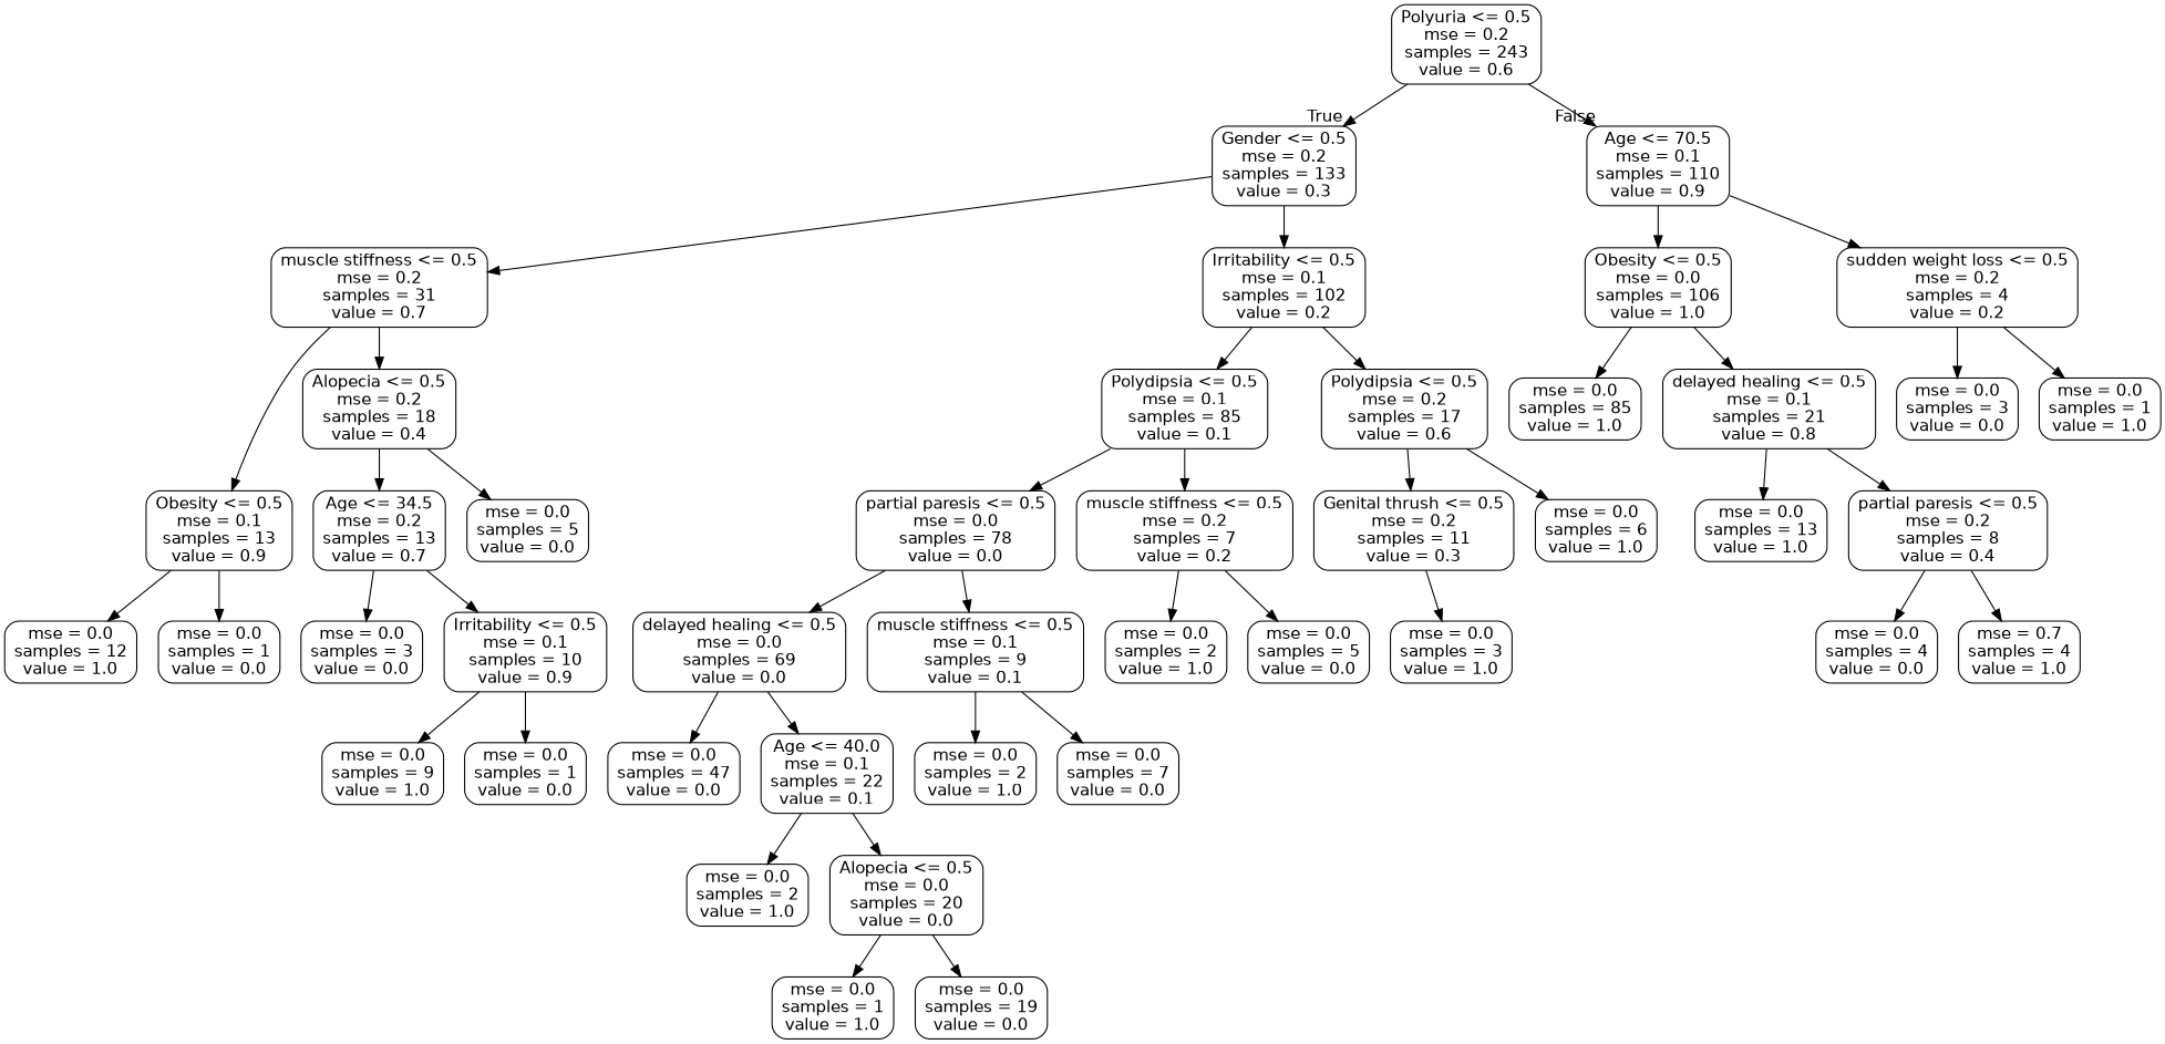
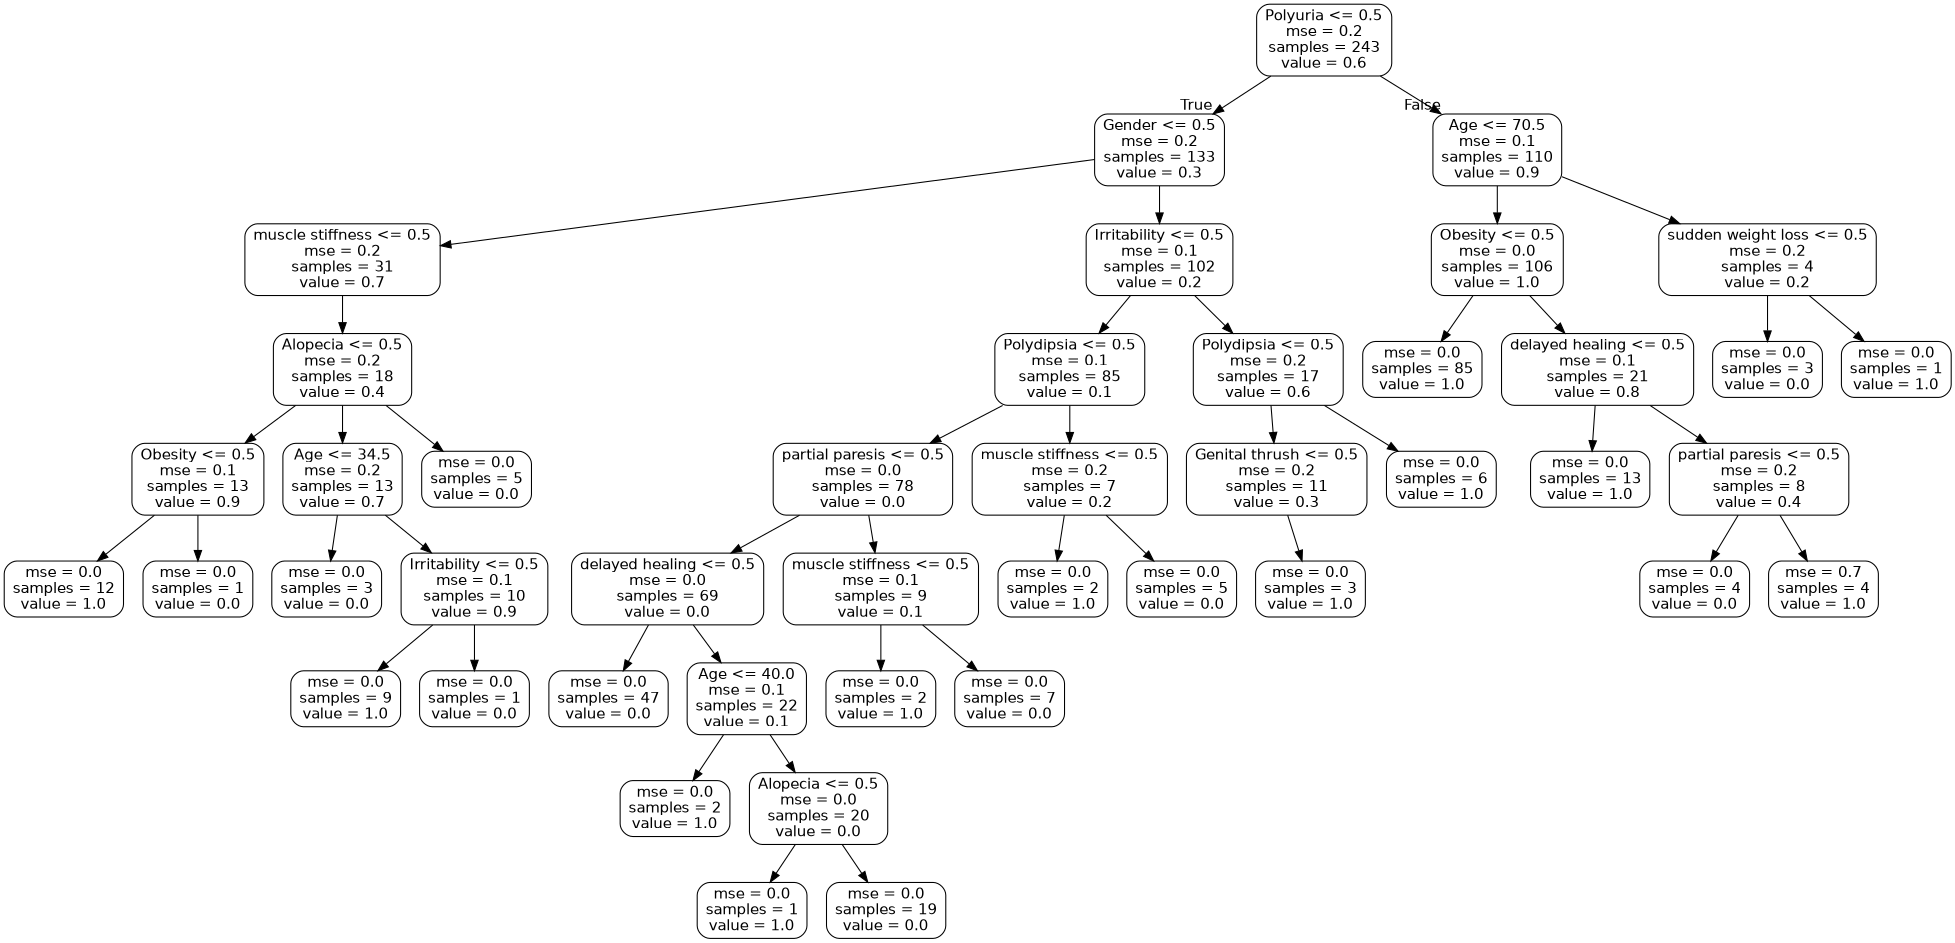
  digraph {
    node [color=black fontname=helvetica shape=box style=rounded]
    edge [fontname=helvetica]
    n1 [label="Polyuria <= 0.5\nmse = 0.2\nsamples = 243\nvalue = 0.6"]
    n2 [label="Gender <= 0.5\nmse = 0.2\nsamples = 133\nvalue = 0.3"]
    n3 [label="Age <= 70.5\nmse = 0.1\nsamples = 110\nvalue = 0.9"]
    n4 [label="muscle stiffness <= 0.5\nmse = 0.2\nsamples = 31\nvalue = 0.7"]
    n5 [label="Irritability <= 0.5\nmse = 0.1\nsamples = 102\nvalue = 0.2"]
    n6 [label="Obesity <= 0.5\nmse = 0.0\nsamples = 106\nvalue = 1.0"]
    n7 [label="sudden weight loss <= 0.5\nmse = 0.2\nsamples = 4\nvalue = 0.2"]
    n8 [label="Alopecia <= 0.5\nmse = 0.2\nsamples = 18\nvalue = 0.4"]
    n9 [label="Obesity <= 0.5\nmse = 0.1\nsamples = 13\nvalue = 0.9"]
    n10 [label="Polydipsia <= 0.5\nmse = 0.1\nsamples = 85\nvalue = 0.1"]
    n11 [label="Polydipsia <= 0.5\nmse = 0.2\nsamples = 17\nvalue = 0.6"]
    n12 [label="Age <= 34.5\nmse = 0.2\nsamples = 13\nvalue = 0.7"]
    n13 [label="mse = 0.0\nsamples = 5\nvalue = 0.0"]
    n14 [label="mse = 0.0\nsamples = 12\nvalue = 1.0"]
    n15 [label="mse = 0.0\nsamples = 1\nvalue = 0.0"]
    n16 [label="mse = 0.0\nsamples = 3\nvalue = 0.0"]
    n17 [label="Irritability <= 0.5\nmse = 0.1\nsamples = 10\nvalue = 0.9"]
    n18 [label="mse = 0.0\nsamples = 9\nvalue = 1.0"]
    n19 [label="mse = 0.0\nsamples = 1\nvalue = 0.0"]
    n20 [label="partial paresis <= 0.5\nmse = 0.0\nsamples = 78\nvalue = 0.0"]
    n21 [label="muscle stiffness <= 0.5\nmse = 0.2\nsamples = 7\nvalue = 0.2"]
    n22 [label="Genital thrush <= 0.5\nmse = 0.2\nsamples = 11\nvalue = 0.3"]
    n23 [label="mse = 0.0\nsamples = 6\nvalue = 1.0"]
    n24 [label="delayed healing <= 0.5\nmse = 0.0\nsamples = 69\nvalue = 0.0"]
    n25 [label="muscle stiffness <= 0.5\nmse = 0.1\nsamples = 9\nvalue = 0.1"]
    n26 [label="mse = 0.0\nsamples = 2\nvalue = 1.0"]
    n27 [label="mse = 0.0\nsamples = 5\nvalue = 0.0"]
    n28 [label="mse = 0.0\nsamples = 47\nvalue = 0.0"]
    n29 [label="Age <= 40.0\nmse = 0.1\nsamples = 22\nvalue = 0.1"]
    n30 [label="mse = 0.0\nsamples = 2\nvalue = 1.0"]
    n31 [label="mse = 0.0\nsamples = 7\nvalue = 0.0"]
    n32 [label="mse = 0.0\nsamples = 2\nvalue = 1.0"]
    n33 [label="Alopecia <= 0.5\nmse = 0.0\nsamples = 20\nvalue = 0.0"]
    n34 [label="mse = 0.0\nsamples = 1\nvalue = 1.0"]
    n35 [label="mse = 0.0\nsamples = 19\nvalue = 0.0"]
    n36 [label="mse = 0.0\nsamples = 3\nvalue = 1.0"]
    n37 [label="mse = 0.0\nsamples = 85\nvalue = 1.0"]
    n38 [label="delayed healing <= 0.5\nmse = 0.1\nsamples = 21\nvalue = 0.8"]
    n39 [label="mse = 0.0\nsamples = 3\nvalue = 0.0"]
    n40 [label="mse = 0.0\nsamples = 1\nvalue = 1.0"]
    n41 [label="mse = 0.0\nsamples = 13\nvalue = 1.0"]
    n42 [label="partial paresis <= 0.5\nmse = 0.2\nsamples = 8\nvalue = 0.4"]
    n43 [label="mse = 0.0\nsamples = 4\nvalue = 0.0"]
    n44 [label="mse = 0.7\nsamples = 4\nvalue = 1.0"]
    n1 -> n2 [headlabel=True labelangle=45 labeldistance=2.5]
    n1 -> n3 [headlabel=False labelangle=-45 labeldistance=2.5]
    n2 -> n4
    n2 -> n5
    n3 -> n6
    n3 -> n7
    n4 -> n8
-   n4 -> n9
+   n8 -> n9
    n5 -> n10
    n5 -> n11
    n6 -> n37
    n6 -> n38
    n7 -> n39
    n7 -> n40
    n8 -> n12
    n8 -> n13
    n9 -> n14
    n9 -> n15
    n10 -> n20
    n10 -> n21
    n11 -> n22
    n11 -> n23
    n12 -> n16
    n12 -> n17
    n17 -> n18
    n17 -> n19
    n20 -> n24
    n20 -> n25
    n21 -> n26
    n21 -> n27
    n22 -> n36
    n24 -> n28
    n24 -> n29
    n25 -> n30
    n25 -> n31
    n29 -> n32
    n29 -> n33
    n33 -> n34
    n33 -> n35
    n38 -> n41
    n38 -> n42
    n42 -> n43
    n42 -> n44
  }
